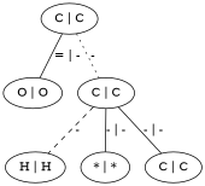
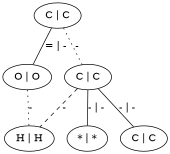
  graph {
    n1 [label="C | C"]
    n2 [label="O | O"]
    n3 [label="C | C"]
    n4 [label="H | H"]
    n5 [label="* | *"]
    n6 [label="C | C"]
    n1 -- n2 [label="= | -"]
    n1 -- n3 [label="-" style=dotted]
+   n2 -- n4 [label="-" style=dotted]
    n3 -- n4 [label="-" style=dashed]
    n3 -- n5 [label="- | -"]
    n3 -- n6 [label="- | -"]
  }
